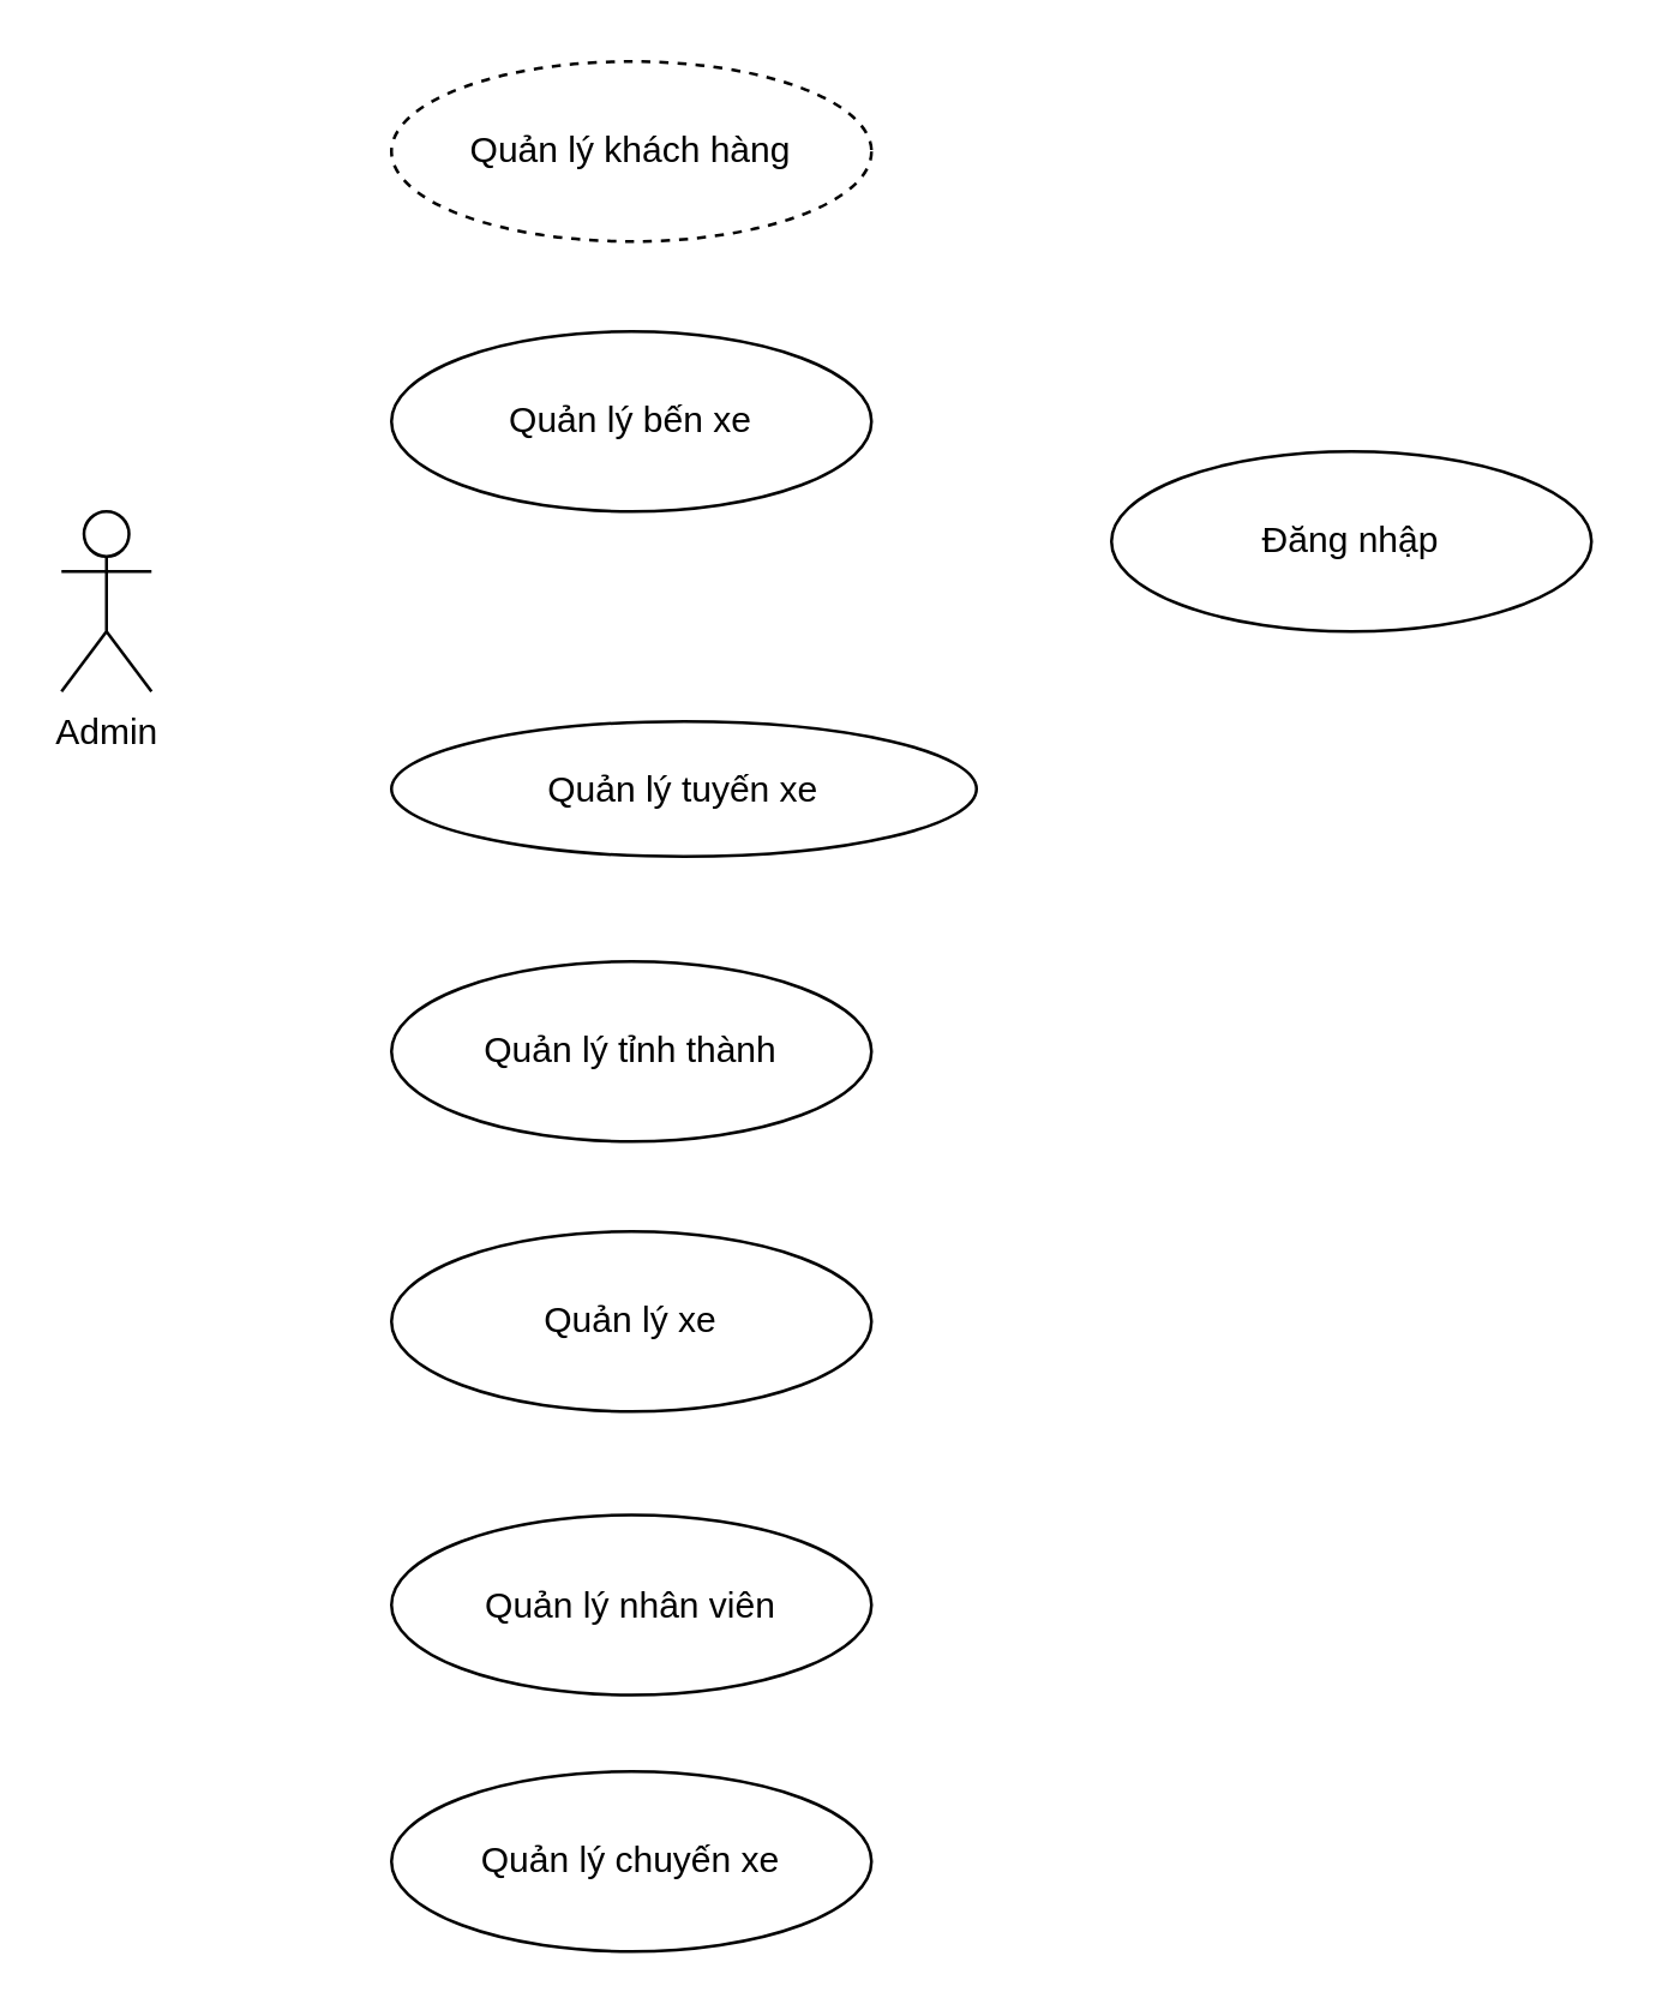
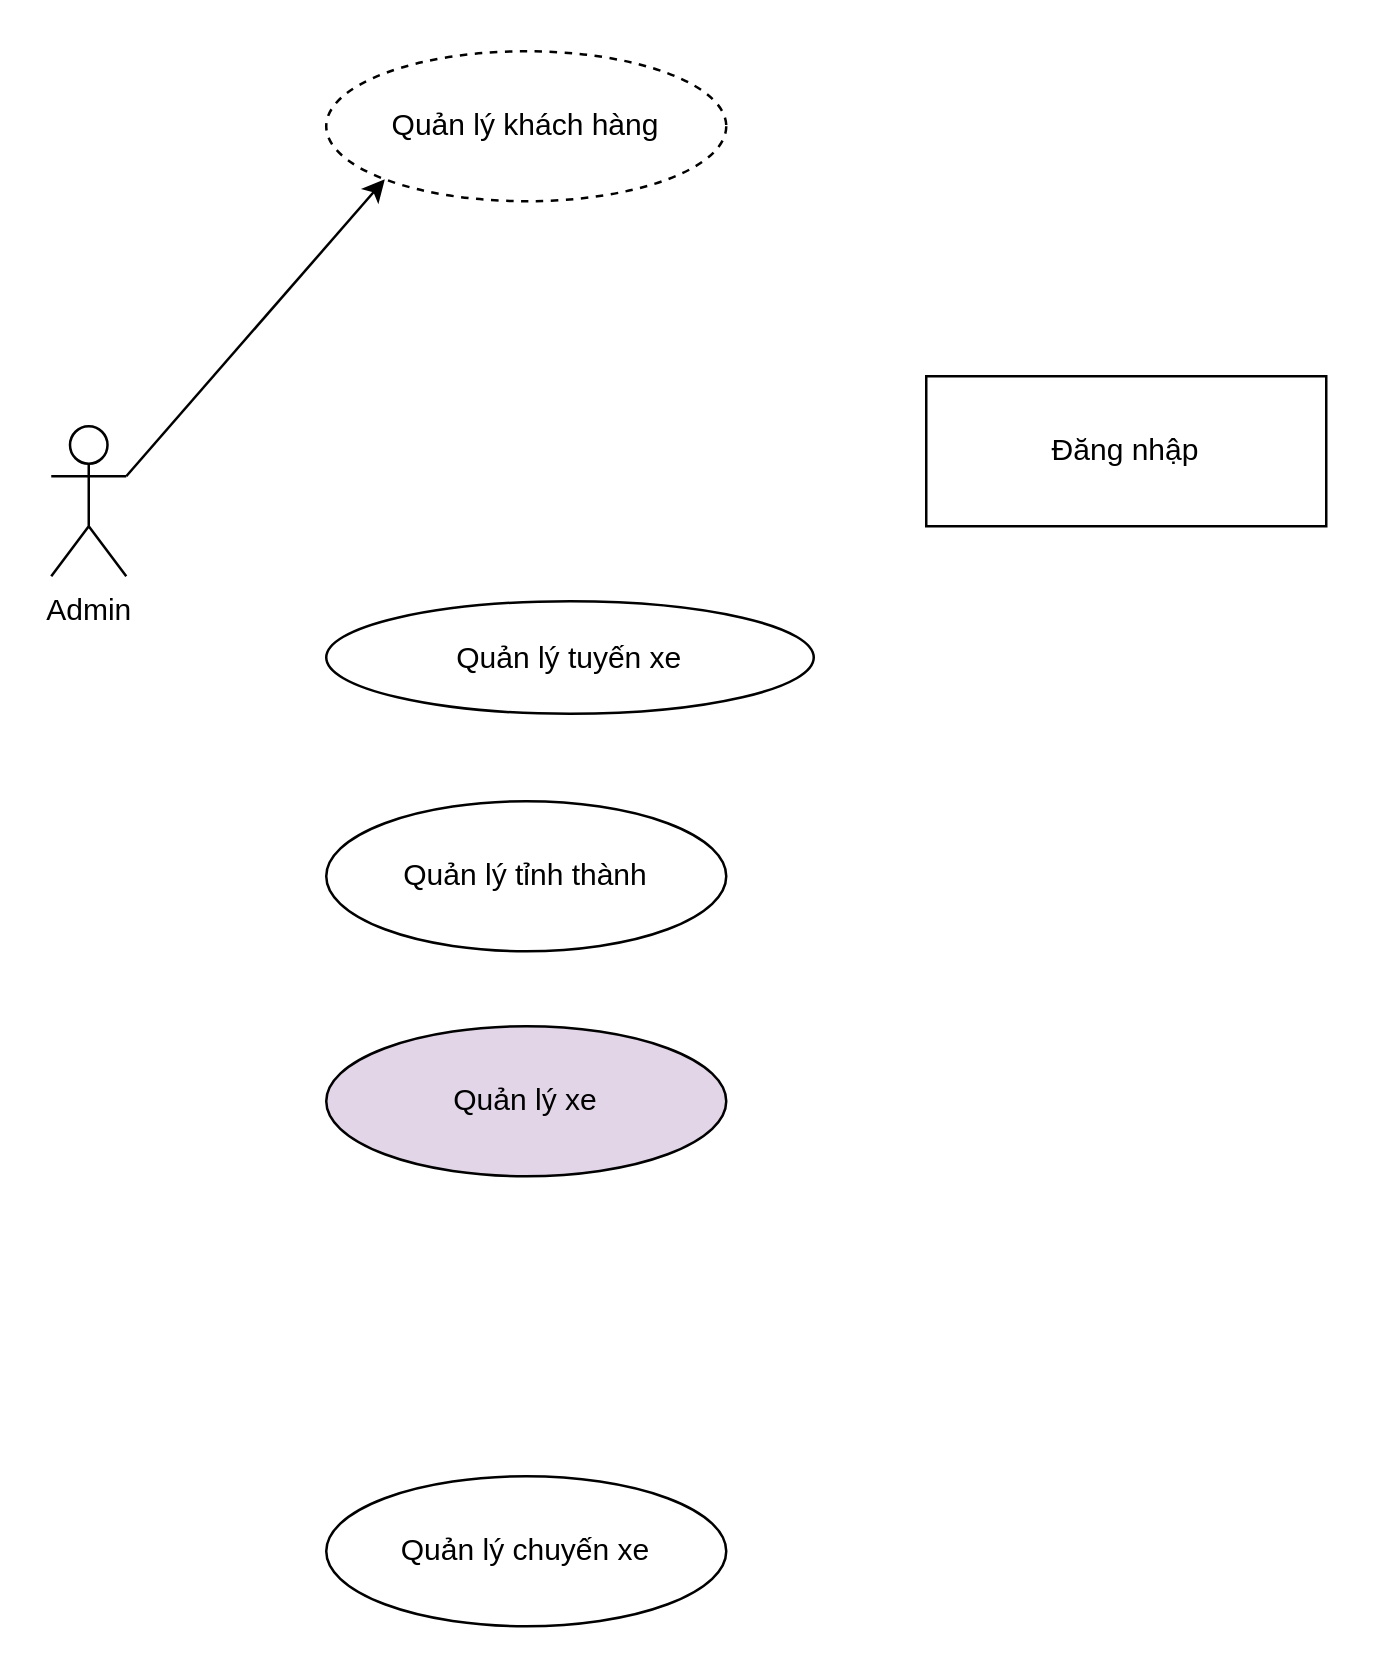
  <mxCell id="0" />
  <mxCell id="1" parent="0" />
+ <mxCell id="2" style="rounded=0;orthogonalLoop=1;jettySize=auto;html=1;exitX=1;exitY=0.333;exitDx=0;exitDy=0;exitPerimeter=0;entryX=0;entryY=1;entryDx=0;entryDy=0;" edge="1" parent="1" source="3" target="11"><mxGeometry relative="1" as="geometry" /></mxCell>
  <mxCell id="3" value="&lt;div&gt;Admin&lt;/div&gt;" style="shape=umlActor;verticalLabelPosition=bottom;verticalAlign=top;html=1;outlineConnect=0;" vertex="1" parent="1"><mxGeometry x="20" y="170" width="30" height="60" as="geometry" /></mxCell>
- <mxCell id="4" value="Đăng nhập" style="ellipse;whiteSpace=wrap;html=1;" vertex="1" parent="1"><mxGeometry x="370" y="150" width="160" height="60" as="geometry" /></mxCell>
- <mxCell id="5" value="Quản lý bến xe" style="ellipse;whiteSpace=wrap;html=1;" vertex="1" parent="1"><mxGeometry x="130" y="110" width="160" height="60" as="geometry" /></mxCell>
+ <mxCell id="4" value="Đăng nhập" style="whiteSpace=wrap;html=1;rounded=0;" vertex="1" parent="1"><mxGeometry x="370" y="150" width="160" height="60" as="geometry" /></mxCell>
  <mxCell id="6" value="Quản lý tuyến xe" style="ellipse;whiteSpace=wrap;html=1;" vertex="1" parent="1"><mxGeometry x="130" y="240" width="195" height="45" as="geometry" /></mxCell>
  <mxCell id="7" value="Quản lý tỉnh thành" style="ellipse;whiteSpace=wrap;html=1;" vertex="1" parent="1"><mxGeometry x="130" y="320" width="160" height="60" as="geometry" /></mxCell>
- <mxCell id="8" value="Quản lý xe" style="ellipse;whiteSpace=wrap;html=1;" vertex="1" parent="1"><mxGeometry x="130" y="410" width="160" height="60" as="geometry" /></mxCell>
+ <mxCell id="8" value="Quản lý xe" style="ellipse;whiteSpace=wrap;html=1;fillColor=#e1d5e7;" vertex="1" parent="1"><mxGeometry x="130" y="410" width="160" height="60" as="geometry" /></mxCell>
  <mxCell id="9" value="Quản lý chuyến xe" style="ellipse;whiteSpace=wrap;html=1;" vertex="1" parent="1"><mxGeometry x="130" y="590" width="160" height="60" as="geometry" /></mxCell>
- <mxCell id="10" value="Quản lý nhân viên" style="ellipse;whiteSpace=wrap;html=1;" vertex="1" parent="1"><mxGeometry x="130" y="504.5" width="160" height="60" as="geometry" /></mxCell>
  <mxCell id="11" value="Quản lý khách hàng" style="ellipse;whiteSpace=wrap;html=1;dashed=1;" vertex="1" parent="1"><mxGeometry x="130" y="20" width="160" height="60" as="geometry" /></mxCell>
